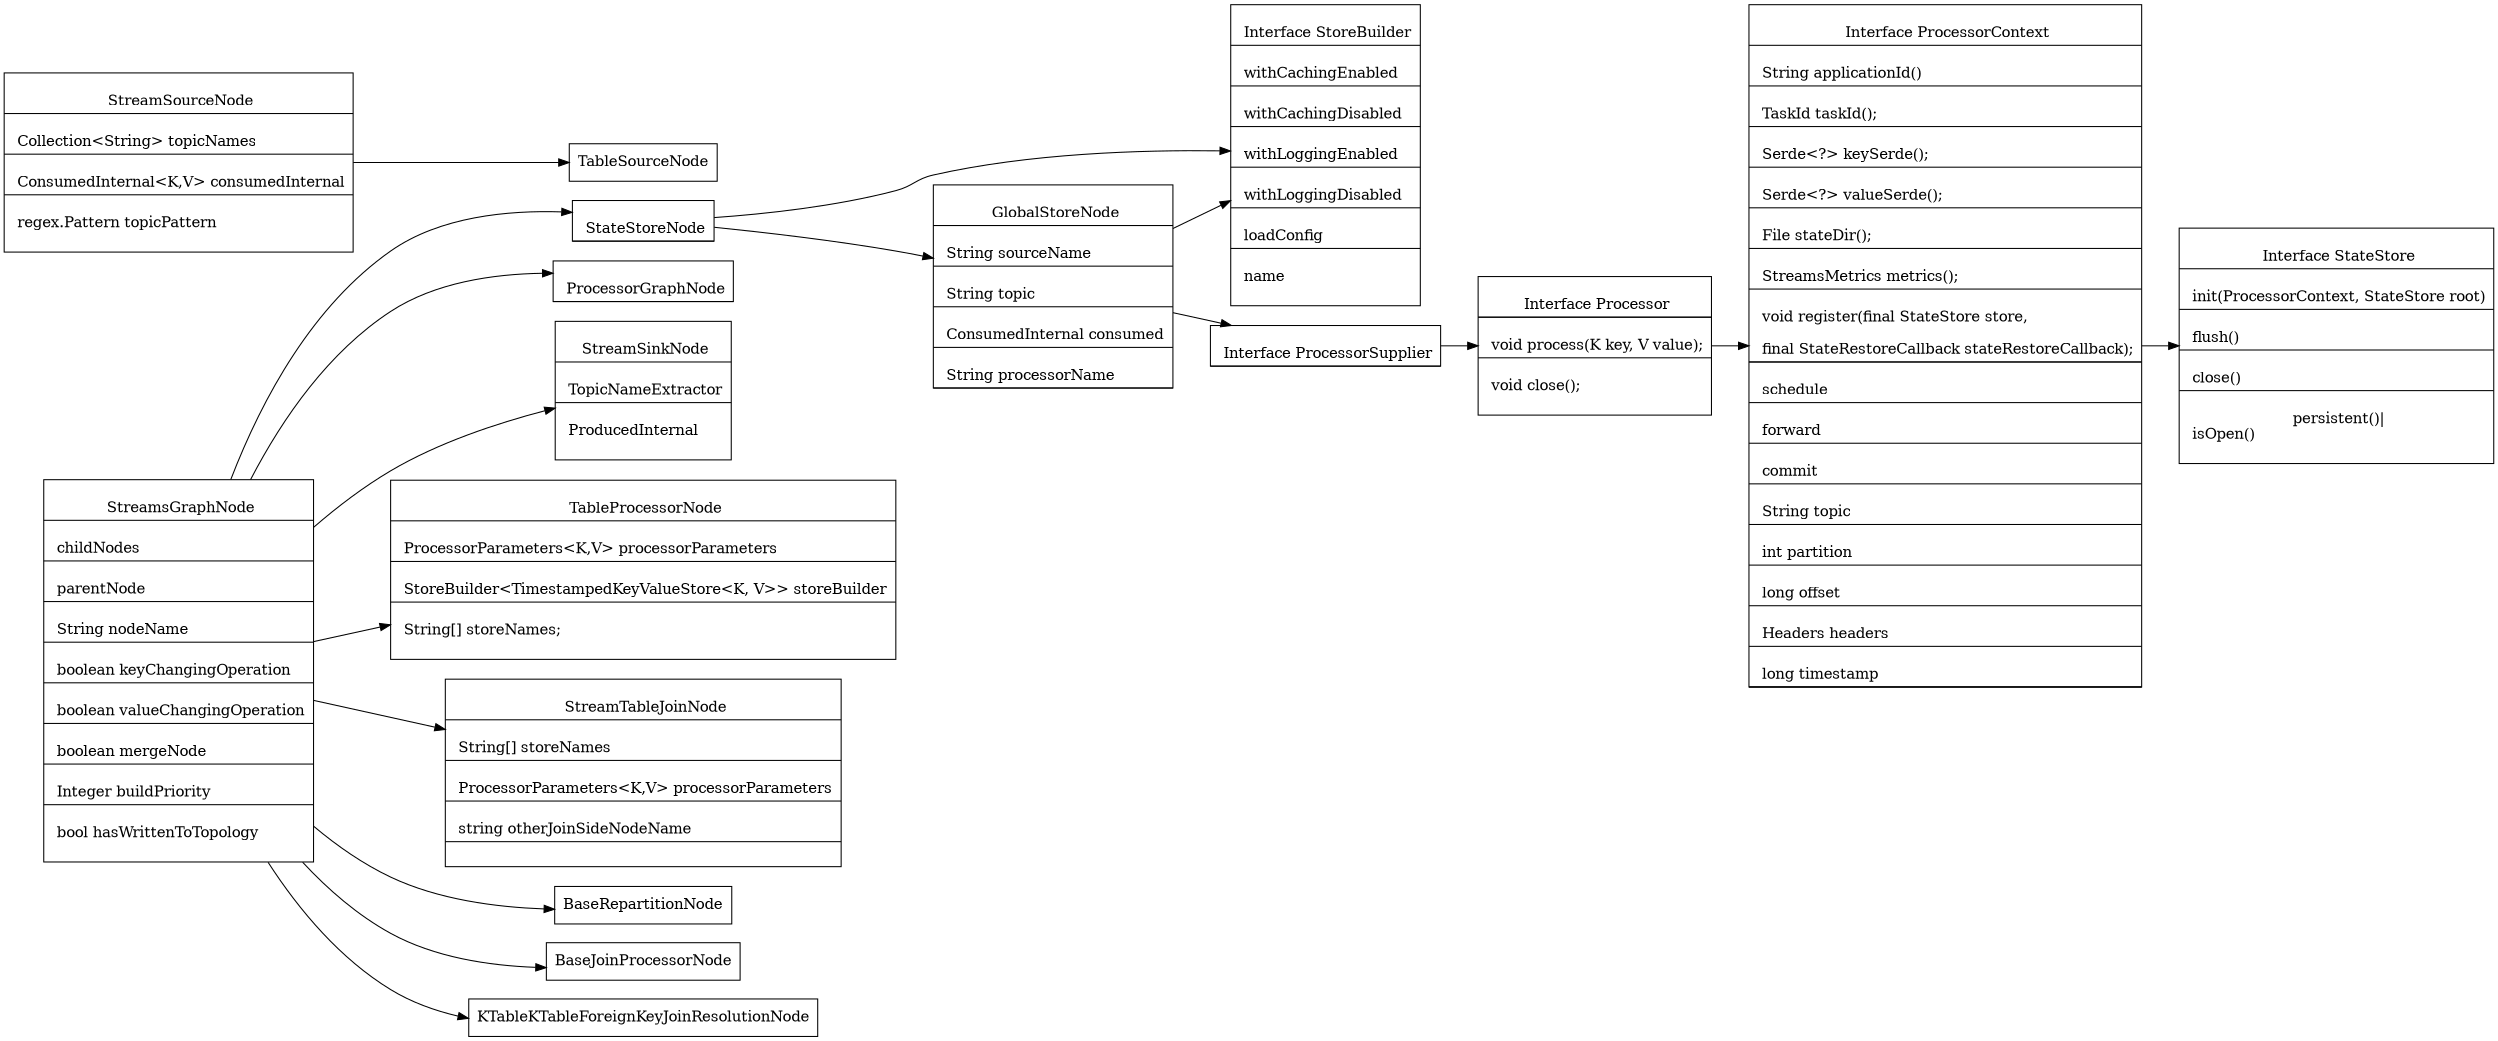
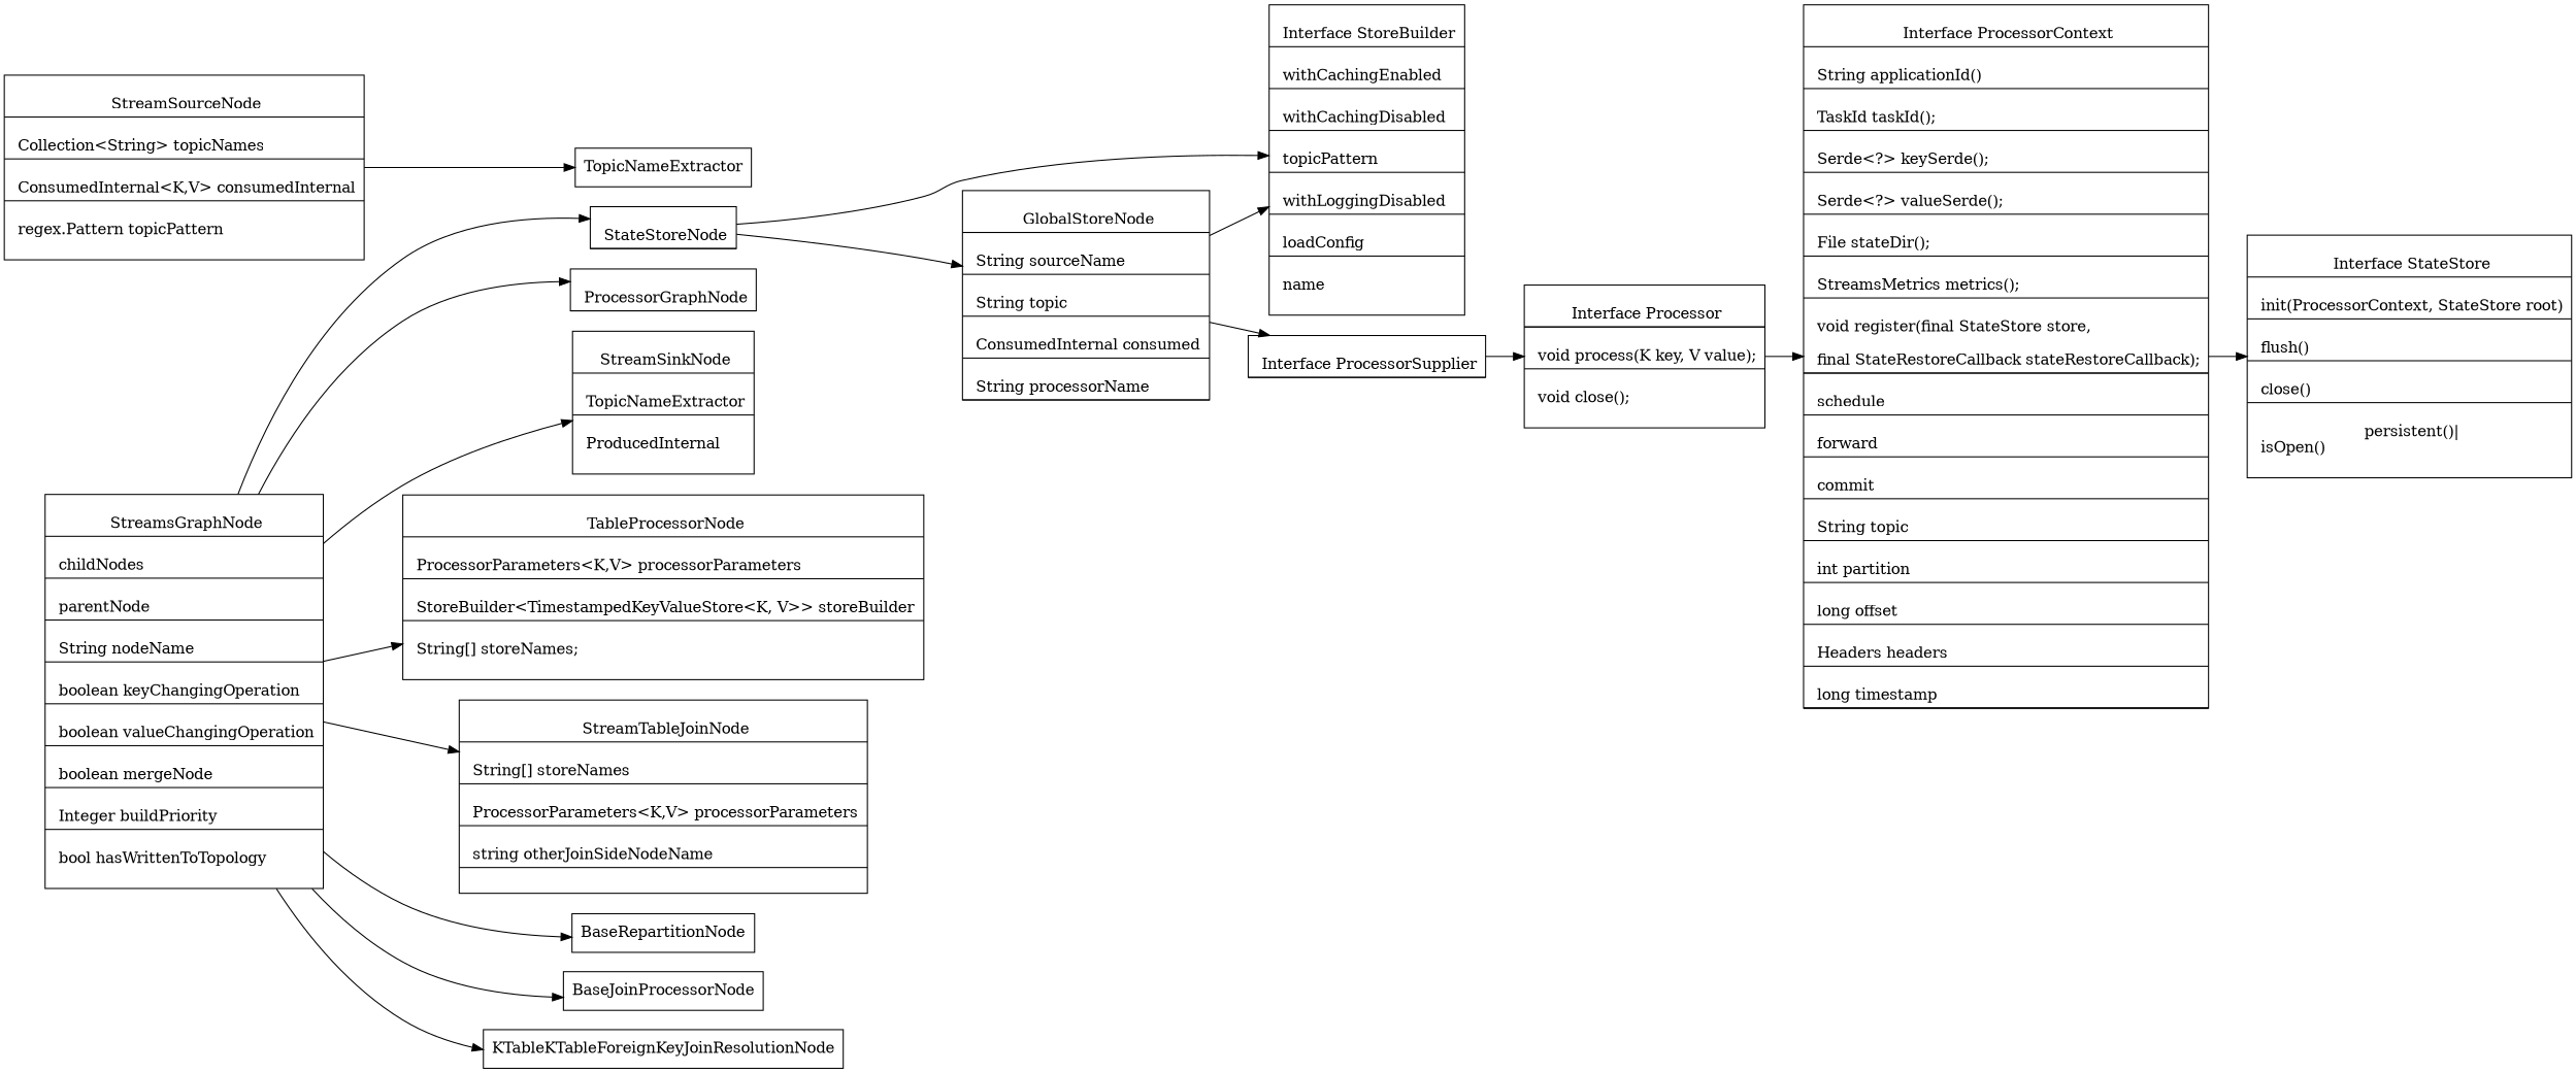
  digraph {
    newrank=true
    rankdir=LR
    node [shape=record]
    n1 [label="{{\n      GlobalStoreNode|\n        <sb> storeBuilder\l|\n        String sourceName\l|\n        String topic\l|\n        ConsumedInternal consumed\l|\n        String processorName \l|\n        <ps> ProcessorSupplier stateUpdateSupplier\l\n    }}"]
-   n2 [label="{{\n      Interface StoreBuilder|\n        withCachingEnabled\l|\n        withCachingDisabled\l|\n        withLoggingEnabled\l|\n        withLoggingDisabled\l|\n        loadConfig\l|\n        name\l\n    }}"]
+   n2 [label="{{\n      Interface StoreBuilder|\n        withCachingEnabled\l|\n        withCachingDisabled\l|\n        topicPattern\l|\n        withLoggingDisabled\l|\n        loadConfig\l|\n        name\l\n    }}"]
    n3 [label="{{\n      Interface ProcessorSupplier|\n        <p> Processor\<K, V\> get();\l\n    }}"]
    n4 [label="{{\n      Interface Processor|\n        <pc> void init(ProcessorContext context);\l|\n        void process(K key, V value);\l|\n        void close();\l\n    }}"]
    n5 [label="{{\n      StateStoreNode|\n        <sb> StoreBuilder\n    }}"]
    n6 [label="{{\n      ProcessorGraphNode|\n        <pp> ProcessorParameters\<K,V\>\n    }}"]
    n7 [label="{{\n      Interface ProcessorContext|\n        String applicationId()\l|\n        TaskId taskId();\l|\n        Serde\<?\> keySerde();\l|\n        Serde\<?\> valueSerde();\l|\n        File stateDir();\l|\n        StreamsMetrics metrics();\l|\n        void register(final StateStore store,\l\n                  final StateRestoreCallback stateRestoreCallback);\l|\n                  \n        <store> StateStore getStateStore(final String name);\l|\n        schedule\l|\n        forward\l|\n        commit\l|\n        String topic \l|\n        int partition\l|\n        long offset \l|\n        Headers headers\l|\n        long timestamp\l|\n        Map<String, Object> appConfigs\l|\n        Map<String, Object> appConfigsWithPrefix\l\n    }}"]
    n8 [label="{{\n      Interface StateStore|\n      init(ProcessorContext, StateStore root)\l|\n      flush()\l|\n      close()\l|\n      persistent()\|\n      isOpen()\l\n    }}"]
    n9 [label="{{\n      StreamsGraphNode|\n        childNodes\l|\n        parentNode\l|\n        String nodeName\l|\n        boolean keyChangingOperation\l|\n        boolean valueChangingOperation\l|\n        boolean mergeNode\l|\n        Integer buildPriority\l|\n        bool hasWrittenToTopology \l\n    }}"]
    n10 [label="{{\n      StreamSinkNode|\n        TopicNameExtractor\l|\n        ProducedInternal\l\n    }}"]
    n11 [label="{{\n      TableProcessorNode|\n        ProcessorParameters\<K,V\> processorParameters\l|\n        StoreBuilder\<TimestampedKeyValueStore\<K, V\>\> storeBuilder\l|\n        String[] storeNames;\l\n    }}"]
    n12 [label="{{\n      StreamTableJoinNode|\n        String[] storeNames\l|\n        ProcessorParameters\<K,V\> processorParameters\l|\n        string otherJoinSideNodeName\l|\n    }}"]
    BaseRepartitionNode [shape=box]
    BaseJoinProcessorNode [shape=box]
    KTableKTableForeignKeyJoinResolutionNode [shape=box]
    n16 [label="{{\n      StreamSourceNode|\n      Collection\<String\> topicNames\l|\n      ConsumedInternal\<K,V\> consumedInternal\l|\n      regex.Pattern topicPattern\l\n    }}"]
-   TableSourceNode [shape=box]
+   TableSourceNode [shape=box label=TopicNameExtractor]
    n1 -> n2 [tailport=sb]
    n1 -> n3 [tailport=ps]
    n3 -> n4 [tailport=p]
    n4 -> n7 [tailport=pc]
    n5 -> n1
    n5 -> n2 [tailport=sb]
    n7 -> n8 [tailport=store]
    n9 -> n5
    n9 -> n6
    n9 -> n10
    n9 -> n11
    n9 -> n12
    n9 -> BaseRepartitionNode
    n9 -> BaseJoinProcessorNode
    n9 -> KTableKTableForeignKeyJoinResolutionNode
    n16 -> TableSourceNode
  }
